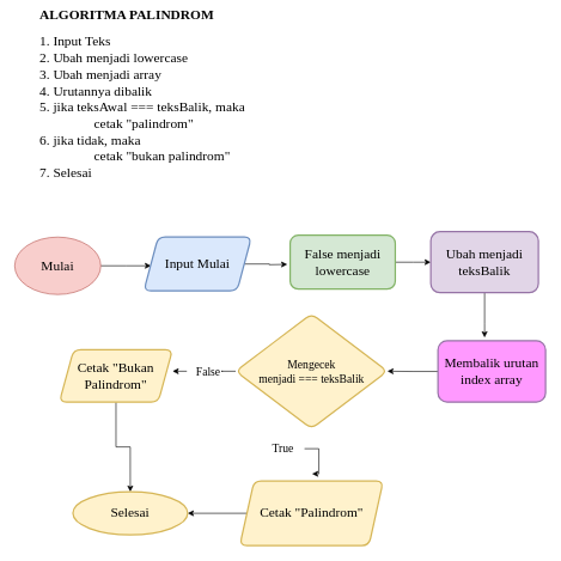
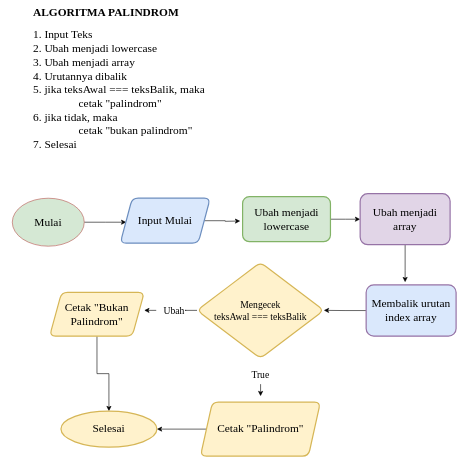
  <mxCell id="0" />
  <mxCell id="1" parent="0" />
  <mxCell id="2" value="&lt;span style=&quot;font-size: 19px; font-family: &amp;quot;Times New Roman&amp;quot;; text-align: justify; background-color: initial;&quot;&gt;&lt;b&gt;ALGORITMA PALINDROM&lt;br&gt;&lt;/b&gt;&lt;/span&gt;&lt;br&gt;&lt;span style=&quot;font-size: 19px; font-family: &amp;quot;Times New Roman&amp;quot;; text-align: justify; background-color: initial;&quot;&gt;1. Input Teks&lt;/span&gt;&lt;br&gt;&lt;span style=&quot;font-size: 19px; font-family: &amp;quot;Times New Roman&amp;quot;; text-align: justify; background-color: initial;&quot;&gt;2. Ubah menjadi lowercase&lt;/span&gt;&lt;br&gt;&lt;span style=&quot;font-size: 19px; font-family: &amp;quot;Times New Roman&amp;quot;; text-align: justify; background-color: initial;&quot;&gt;3. Ubah menjadi array&lt;/span&gt;&lt;br&gt;&lt;span style=&quot;font-size: 19px; font-family: &amp;quot;Times New Roman&amp;quot;; text-align: justify; background-color: initial;&quot;&gt;4. Urutannya dibalik&lt;/span&gt;&lt;br&gt;&lt;span style=&quot;font-size: 19px; font-family: &amp;quot;Times New Roman&amp;quot;; text-align: justify; background-color: initial;&quot;&gt;5. jika teksAwal === teksBalik, maka&lt;/span&gt;&lt;br&gt;&lt;span style=&quot;font-size: 19px; font-family: &amp;quot;Times New Roman&amp;quot;; text-align: justify; background-color: initial; white-space: pre;&quot;&gt;&#09;&lt;/span&gt;&lt;span style=&quot;font-size: 19px; font-family: &amp;quot;Times New Roman&amp;quot;; text-align: justify; background-color: initial; white-space: pre;&quot;&gt;&#09;&lt;/span&gt;&lt;span style=&quot;font-size: 19px; font-family: &amp;quot;Times New Roman&amp;quot;; text-align: justify; background-color: initial;&quot;&gt;cetak &quot;palindrom&quot;&lt;/span&gt;&lt;br&gt;&lt;span style=&quot;font-size: 19px; font-family: &amp;quot;Times New Roman&amp;quot;; text-align: justify; background-color: initial;&quot;&gt;6. jika tidak, maka&lt;br&gt;&lt;/span&gt;&lt;span style=&quot;font-size: 19px; font-family: &amp;quot;Times New Roman&amp;quot;; text-align: justify; background-color: initial;&quot;&gt;&lt;span style=&quot;white-space: pre;&quot;&gt;&#09;&lt;/span&gt;&lt;span style=&quot;white-space: pre;&quot;&gt;&#09;&lt;/span&gt;cetak &quot;bukan palindrom&quot;&lt;br&gt;&lt;/span&gt;&lt;span style=&quot;font-size: 19px; font-family: &amp;quot;Times New Roman&amp;quot;; text-align: justify; background-color: initial;&quot;&gt;7. Selesai&lt;br&gt;&lt;/span&gt;" style="text;html=1;strokeColor=none;fillColor=none;spacing=5;spacingTop=-20;whiteSpace=wrap;overflow=hidden;rounded=0;" vertex="1" parent="1"><mxGeometry x="50" y="20" width="330" height="270" as="geometry" /></mxCell>
  <mxCell id="3" style="edgeStyle=orthogonalEdgeStyle;rounded=0;orthogonalLoop=1;jettySize=auto;html=1;fontFamily=Times New Roman;fontSize=19;" edge="1" parent="1" source="4"><mxGeometry relative="1" as="geometry"><mxPoint x="210" y="370" as="targetPoint" /></mxGeometry></mxCell>
- <mxCell id="4" value="Mulai" style="ellipse;whiteSpace=wrap;html=1;fontFamily=Times New Roman;fontSize=19;fillColor=#f8cecc;strokeColor=#b85450;" vertex="1" parent="1"><mxGeometry x="20" y="330" width="120" height="80" as="geometry" /></mxCell>
+ <mxCell id="4" value="Mulai" style="ellipse;whiteSpace=wrap;html=1;fontFamily=Times New Roman;fontSize=19;fillColor=#d5e8d4;strokeColor=#b85450;" vertex="1" parent="1"><mxGeometry x="20" y="330" width="120" height="80" as="geometry" /></mxCell>
  <mxCell id="5" style="edgeStyle=orthogonalEdgeStyle;rounded=0;orthogonalLoop=1;jettySize=auto;html=1;fontFamily=Times New Roman;fontSize=19;" edge="1" parent="1" source="6"><mxGeometry relative="1" as="geometry"><mxPoint x="400" y="368" as="targetPoint" /></mxGeometry></mxCell>
  <mxCell id="6" value="Input Mulai" style="shape=parallelogram;perimeter=parallelogramPerimeter;whiteSpace=wrap;html=1;fixedSize=1;fontFamily=Times New Roman;fontSize=19;fillColor=#dae8fc;strokeColor=#6c8ebf;strokeWidth=2;rounded=1;" vertex="1" parent="1"><mxGeometry x="200" y="330" width="150" height="75" as="geometry" /></mxCell>
  <mxCell id="7" style="edgeStyle=orthogonalEdgeStyle;rounded=0;orthogonalLoop=1;jettySize=auto;html=1;fontFamily=Times New Roman;fontSize=19;" edge="1" parent="1" source="8"><mxGeometry relative="1" as="geometry"><mxPoint x="600" y="365" as="targetPoint" /></mxGeometry></mxCell>
- <mxCell id="8" value="False menjadi lowercase" style="rounded=1;whiteSpace=wrap;html=1;strokeWidth=2;fontFamily=Times New Roman;fontSize=19;fillColor=#d5e8d4;strokeColor=#82b366;" vertex="1" parent="1"><mxGeometry x="404" y="327.5" width="146.5" height="75" as="geometry" /></mxCell>
+ <mxCell id="8" value="Ubah menjadi lowercase" style="rounded=1;whiteSpace=wrap;html=1;strokeWidth=2;fontFamily=Times New Roman;fontSize=19;fillColor=#d5e8d4;strokeColor=#82b366;" vertex="1" parent="1"><mxGeometry x="404" y="327.5" width="146.5" height="75" as="geometry" /></mxCell>
  <mxCell id="9" style="edgeStyle=orthogonalEdgeStyle;rounded=0;orthogonalLoop=1;jettySize=auto;html=1;fontFamily=Times New Roman;fontSize=19;" edge="1" parent="1" source="10"><mxGeometry relative="1" as="geometry"><mxPoint x="675" y="470" as="targetPoint" /><Array as="points"><mxPoint x="675" y="450" /><mxPoint x="675" y="450" /></Array></mxGeometry></mxCell>
- <mxCell id="10" value="Ubah menjadi teksBalik" style="rounded=1;whiteSpace=wrap;html=1;strokeWidth=2;fontFamily=Times New Roman;fontSize=19;fillColor=#e1d5e7;strokeColor=#9673a6;" vertex="1" parent="1"><mxGeometry x="600" y="322.5" width="150" height="85" as="geometry" /></mxCell>
+ <mxCell id="10" value="Ubah menjadi array" style="rounded=1;whiteSpace=wrap;html=1;strokeWidth=2;fontFamily=Times New Roman;fontSize=19;fillColor=#e1d5e7;strokeColor=#9673a6;" vertex="1" parent="1"><mxGeometry x="600" y="322.5" width="150" height="85" as="geometry" /></mxCell>
  <mxCell id="11" value="" style="edgeStyle=orthogonalEdgeStyle;rounded=0;orthogonalLoop=1;jettySize=auto;html=1;fontFamily=Times New Roman;fontSize=16;" edge="1" parent="1" source="12" target="15"><mxGeometry relative="1" as="geometry" /></mxCell>
- <mxCell id="12" value="Membalik urutan index array" style="rounded=1;whiteSpace=wrap;html=1;strokeWidth=2;fontFamily=Times New Roman;fontSize=19;fillColor=#FF99FF;strokeColor=#9673a6;" vertex="1" parent="1"><mxGeometry x="610" y="474.5" width="150" height="85.5" as="geometry" /></mxCell>
+ <mxCell id="12" value="Membalik urutan index array" style="rounded=1;whiteSpace=wrap;html=1;strokeWidth=2;fontFamily=Times New Roman;fontSize=19;fillColor=#dae8fc;strokeColor=#9673a6;" vertex="1" parent="1"><mxGeometry x="610" y="474.5" width="150" height="85.5" as="geometry" /></mxCell>
  <mxCell id="13" value="" style="edgeStyle=orthogonalEdgeStyle;rounded=0;orthogonalLoop=1;jettySize=auto;html=1;fontFamily=Times New Roman;fontSize=16;startArrow=none;" edge="1" parent="1" source="18"><mxGeometry relative="1" as="geometry"><mxPoint x="434" y="660" as="targetPoint" /></mxGeometry></mxCell>
  <mxCell id="14" value="" style="edgeStyle=orthogonalEdgeStyle;rounded=0;orthogonalLoop=1;jettySize=auto;html=1;fontFamily=Times New Roman;fontSize=16;startArrow=none;" edge="1" parent="1" source="21"><mxGeometry relative="1" as="geometry"><mxPoint x="240" y="517" as="targetPoint" /></mxGeometry></mxCell>
- <mxCell id="15" value="&lt;h5&gt;&lt;span style=&quot;font-weight: normal;&quot;&gt;&lt;font style=&quot;font-size: 16px;&quot;&gt;Mengecek&lt;br&gt; &lt;/font&gt;&lt;font style=&quot;font-size: 16px;&quot;&gt;menjadi === teksBalik&lt;/font&gt;&lt;/span&gt;&lt;/h5&gt;" style="rhombus;whiteSpace=wrap;html=1;fontSize=19;fontFamily=Times New Roman;fillColor=#fff2cc;strokeColor=#d6b656;rounded=1;strokeWidth=2;" vertex="1" parent="1"><mxGeometry x="328" y="437" width="211.5" height="160" as="geometry" /></mxCell>
+ <mxCell id="15" value="&lt;h5&gt;&lt;span style=&quot;font-weight: normal;&quot;&gt;&lt;font style=&quot;font-size: 16px;&quot;&gt;Mengecek&lt;br&gt; &lt;/font&gt;&lt;font style=&quot;font-size: 16px;&quot;&gt;teksAwal === teksBalik&lt;/font&gt;&lt;/span&gt;&lt;/h5&gt;" style="rhombus;whiteSpace=wrap;html=1;fontSize=19;fontFamily=Times New Roman;fillColor=#fff2cc;strokeColor=#d6b656;rounded=1;strokeWidth=2;" vertex="1" parent="1"><mxGeometry x="328" y="437" width="211.5" height="160" as="geometry" /></mxCell>
  <mxCell id="16" value="" style="edgeStyle=orthogonalEdgeStyle;rounded=0;orthogonalLoop=1;jettySize=auto;html=1;fontFamily=Times New Roman;fontSize=16;" edge="1" parent="1" source="17" target="23"><mxGeometry relative="1" as="geometry" /></mxCell>
  <mxCell id="17" value="Cetak &quot;Palindrom&quot;" style="shape=parallelogram;perimeter=parallelogramPerimeter;whiteSpace=wrap;html=1;fixedSize=1;fontSize=19;fontFamily=Times New Roman;fillColor=#fff2cc;strokeColor=#d6b656;rounded=1;strokeWidth=2;" vertex="1" parent="1"><mxGeometry x="333.75" y="670" width="200" height="90" as="geometry" /></mxCell>
- <mxCell id="18" value="True" style="text;html=1;strokeColor=none;fillColor=none;align=center;verticalAlign=middle;whiteSpace=wrap;rounded=0;strokeWidth=2;fontFamily=Times New Roman;fontSize=16;" vertex="1" parent="1"><mxGeometry x="364" y="610" width="60" height="30" as="geometry" /></mxCell>
+ <mxCell id="18" value="True" style="text;html=1;strokeColor=none;fillColor=none;align=center;verticalAlign=middle;whiteSpace=wrap;rounded=0;strokeWidth=2;fontFamily=Times New Roman;fontSize=16;" vertex="1" parent="1"><mxGeometry x="404" y="610" width="60" height="30" as="geometry" /></mxCell>
  <mxCell id="19" value="" style="edgeStyle=orthogonalEdgeStyle;rounded=0;orthogonalLoop=1;jettySize=auto;html=1;fontFamily=Times New Roman;fontSize=16;" edge="1" parent="1" source="20" target="23"><mxGeometry relative="1" as="geometry" /></mxCell>
  <mxCell id="20" value="Cetak &quot;Bukan Palindrom&quot;" style="shape=parallelogram;perimeter=parallelogramPerimeter;whiteSpace=wrap;html=1;fixedSize=1;fontSize=19;fontFamily=Times New Roman;fillColor=#fff2cc;strokeColor=#d6b656;rounded=1;strokeWidth=2;" vertex="1" parent="1"><mxGeometry x="82.25" y="487" width="157.75" height="73" as="geometry" /></mxCell>
- <mxCell id="21" value="False" style="text;html=1;strokeColor=none;fillColor=none;align=center;verticalAlign=middle;whiteSpace=wrap;rounded=0;strokeWidth=2;fontFamily=Times New Roman;fontSize=16;" vertex="1" parent="1"><mxGeometry x="260" y="502" width="60" height="30" as="geometry" /></mxCell>
+ <mxCell id="21" value="Ubah" style="text;html=1;strokeColor=none;fillColor=none;align=center;verticalAlign=middle;whiteSpace=wrap;rounded=0;strokeWidth=2;fontFamily=Times New Roman;fontSize=16;" vertex="1" parent="1"><mxGeometry x="260" y="502" width="60" height="30" as="geometry" /></mxCell>
  <mxCell id="22" value="" style="edgeStyle=orthogonalEdgeStyle;rounded=0;orthogonalLoop=1;jettySize=auto;html=1;fontFamily=Times New Roman;fontSize=16;endArrow=none;" edge="1" parent="1" source="15"><mxGeometry relative="1" as="geometry"><mxPoint x="328" y="517" as="sourcePoint" /><mxPoint x="310" y="517" as="targetPoint" /></mxGeometry></mxCell>
  <mxCell id="23" value="Selesai" style="ellipse;whiteSpace=wrap;html=1;fontSize=19;fontFamily=Times New Roman;fillColor=#fff2cc;strokeColor=#d6b656;rounded=1;strokeWidth=2;" vertex="1" parent="1"><mxGeometry x="101.125" y="685" width="160" height="60" as="geometry" /></mxCell>
